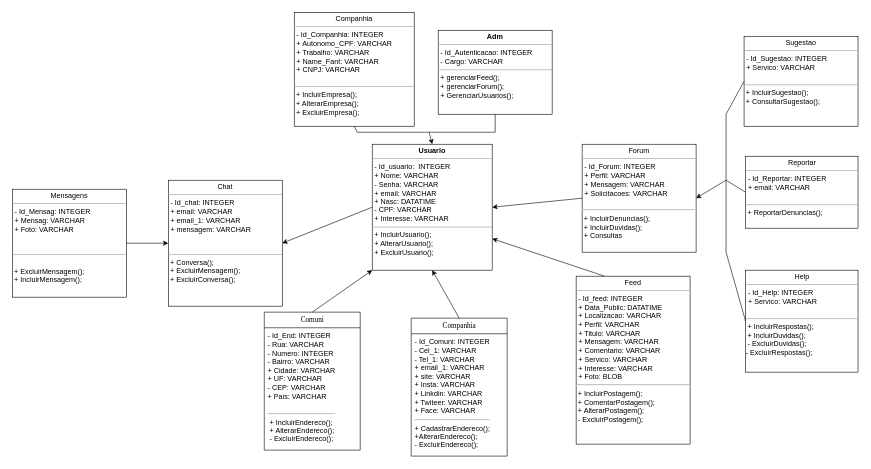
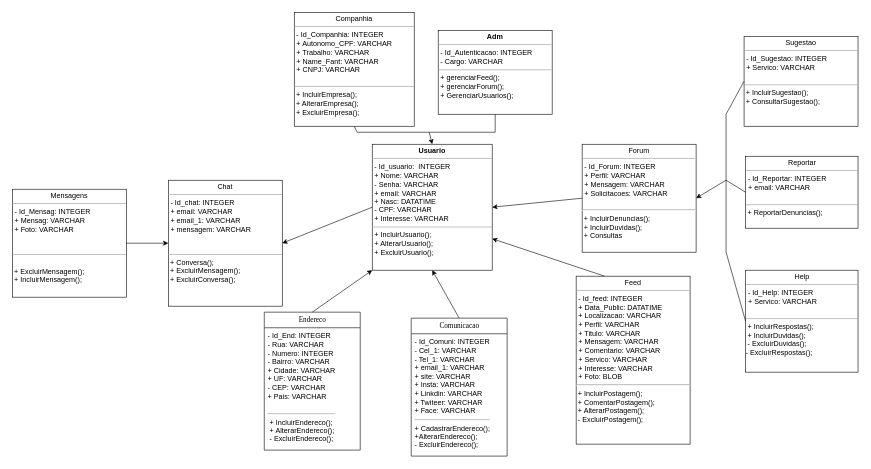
  <mxCell id="0" />
  <mxCell id="1" parent="0" />
- <mxCell id="2" value="&lt;font style=&quot;font-size: 12px&quot;&gt;Comuni&lt;/font&gt;" style="swimlane;html=1;fontStyle=0;childLayout=stackLayout;horizontal=1;startSize=26;fillColor=none;horizontalStack=0;resizeParent=1;resizeLast=0;collapsible=1;marginBottom=0;swimlaneFillColor=#ffffff;rounded=0;shadow=0;comic=0;labelBackgroundColor=none;strokeWidth=1;fontFamily=Verdana;fontSize=10;align=center;" parent="1" vertex="1"><mxGeometry x="440" y="520" width="160" height="230" as="geometry"><mxRectangle x="50" y="530" width="70" height="26" as="alternateBounds" /></mxGeometry></mxCell>
+ <mxCell id="2" value="&lt;font style=&quot;font-size: 12px&quot;&gt;Endereco&lt;/font&gt;" style="swimlane;html=1;fontStyle=0;childLayout=stackLayout;horizontal=1;startSize=26;fillColor=none;horizontalStack=0;resizeParent=1;resizeLast=0;collapsible=1;marginBottom=0;swimlaneFillColor=#ffffff;rounded=0;shadow=0;comic=0;labelBackgroundColor=none;strokeWidth=1;fontFamily=Verdana;fontSize=10;align=center;" parent="1" vertex="1"><mxGeometry x="440" y="520" width="160" height="230" as="geometry"><mxRectangle x="50" y="530" width="70" height="26" as="alternateBounds" /></mxGeometry></mxCell>
  <mxCell id="3" value="&lt;div&gt;- Id_End: INTEGER&lt;br&gt;&lt;/div&gt;&lt;div&gt;- Rua: VARCHAR&lt;/div&gt;&lt;div&gt;- Numero: INTEGER&lt;/div&gt;&lt;div&gt;- Bairro: VARCHAR&lt;br&gt;&lt;/div&gt;&lt;div&gt;+ Cidade: VARCHAR&lt;/div&gt;&lt;div&gt;+ UF: VARCHAR&lt;/div&gt;&lt;div&gt;- CEP: VARCHAR&lt;/div&gt;&lt;div&gt;+ Pais: VARCHAR&lt;br&gt;&lt;/div&gt;&lt;div&gt;&lt;br&gt;&lt;/div&gt;&lt;div&gt;&lt;hr&gt;&amp;nbsp;+ IncluirEndereco();&lt;/div&gt;&lt;div&gt;&amp;nbsp;+ AlterarEndereco();&lt;/div&gt;&lt;div&gt;&amp;nbsp;- ExcluirEndereco();&lt;/div&gt;" style="text;html=1;strokeColor=none;fillColor=none;align=left;verticalAlign=top;spacingLeft=4;spacingRight=4;whiteSpace=wrap;overflow=hidden;rotatable=0;points=[[0,0.5],[1,0.5]];portConstraint=eastwest;" parent="2" vertex="1"><mxGeometry y="26" width="160" height="204" as="geometry" /></mxCell>
  <mxCell id="4" value="&lt;p style=&quot;margin: 0px ; margin-top: 4px ; text-align: center&quot;&gt;&lt;b&gt;Usuario&lt;/b&gt;&lt;br&gt;&lt;/p&gt;&lt;hr size=&quot;1&quot;&gt;&lt;p style=&quot;margin: 0px ; margin-left: 4px&quot;&gt;- Id_usuario:&amp;nbsp; INTEGER&lt;br&gt;+ Nome: VARCHAR&lt;/p&gt;&lt;p style=&quot;margin: 0px ; margin-left: 4px&quot;&gt;- Senha: VARCHAR&lt;/p&gt;&lt;p style=&quot;margin: 0px ; margin-left: 4px&quot;&gt;+ email: VARCHAR&lt;/p&gt;&lt;p style=&quot;margin: 0px ; margin-left: 4px&quot;&gt;+ Nasc: DATATIME&lt;/p&gt;&lt;p style=&quot;margin: 0px ; margin-left: 4px&quot;&gt;- CPF: VARCHAR&lt;/p&gt;&lt;p style=&quot;margin: 0px ; margin-left: 4px&quot;&gt;+ Interesse: VARCHAR&lt;/p&gt;&lt;hr size=&quot;1&quot;&gt;&lt;p style=&quot;margin: 0px ; margin-left: 4px&quot;&gt;+ IncluirUsuario();&lt;/p&gt;&lt;p style=&quot;margin: 0px ; margin-left: 4px&quot;&gt;+ AlterarUsuario();&lt;/p&gt;&lt;p style=&quot;margin: 0px ; margin-left: 4px&quot;&gt;+ ExcluirUsuario();&lt;br&gt;&lt;/p&gt;" style="verticalAlign=top;align=left;overflow=fill;fontSize=12;fontFamily=Helvetica;html=1;rounded=0;shadow=0;comic=0;labelBackgroundColor=none;strokeWidth=1" parent="1" vertex="1"><mxGeometry x="620" y="240" width="200" height="210" as="geometry" /></mxCell>
  <mxCell id="5" value="&lt;p style=&quot;margin: 0px ; margin-top: 4px ; text-align: center&quot;&gt;&lt;b&gt;Adm&lt;/b&gt;&lt;br&gt;&lt;/p&gt;&lt;hr size=&quot;1&quot;&gt;&lt;p style=&quot;margin: 0px ; margin-left: 4px&quot;&gt;- Id_Autenticacao: INTEGER&lt;br&gt;- Cargo: VARCHAR&lt;br&gt;&lt;/p&gt;&lt;hr size=&quot;1&quot;&gt;&lt;p style=&quot;margin: 0px ; margin-left: 4px&quot;&gt;+ gerenciarFeed();&lt;br&gt;+ gerenciarForum();&lt;/p&gt;&lt;p style=&quot;margin: 0px ; margin-left: 4px&quot;&gt;+ GerenciarUsuarios();&lt;/p&gt;&lt;p style=&quot;margin: 0px ; margin-left: 4px&quot;&gt;&lt;br&gt;&lt;/p&gt;" style="verticalAlign=top;align=left;overflow=fill;fontSize=12;fontFamily=Helvetica;html=1;rounded=0;shadow=0;comic=0;labelBackgroundColor=none;strokeWidth=1" parent="1" vertex="1"><mxGeometry x="730" y="50" width="190" height="140" as="geometry" /></mxCell>
  <mxCell id="6" value="&lt;p style=&quot;margin: 0px ; margin-top: 4px ; text-align: center&quot;&gt;Companhia&lt;br&gt;&lt;/p&gt;&lt;hr size=&quot;1&quot;&gt;&lt;p style=&quot;margin: 0px ; margin-left: 4px&quot;&gt;- Id_Companhia: INTEGER&lt;br&gt;+ Autonomo_CPF: VARCHAR&lt;/p&gt;&lt;p style=&quot;margin: 0px ; margin-left: 4px&quot;&gt;+ Trabalho: VARCHAR&lt;/p&gt;&lt;p style=&quot;margin: 0px ; margin-left: 4px&quot;&gt;+ Name_Fant: VARCHAR&lt;/p&gt;&lt;p style=&quot;margin: 0px ; margin-left: 4px&quot;&gt;+ CNPJ: VARCHAR&lt;/p&gt;&lt;p style=&quot;margin: 0px ; margin-left: 4px&quot;&gt;&lt;/p&gt;&lt;br&gt;&lt;hr size=&quot;1&quot;&gt;&amp;nbsp;+ IncluirEmpresa();&lt;br&gt;&amp;nbsp;+ AlterarEmpresa();&lt;br&gt;&amp;nbsp;+ ExcluirEmpresa();" style="verticalAlign=top;align=left;overflow=fill;fontSize=12;fontFamily=Helvetica;html=1;rounded=0;shadow=0;comic=0;labelBackgroundColor=none;strokeWidth=1" parent="1" vertex="1"><mxGeometry x="490" y="20" width="200" height="190" as="geometry" /></mxCell>
  <mxCell id="7" value="" style="endArrow=classic;html=1;rounded=0;entryX=0.5;entryY=0;entryDx=0;entryDy=0;" parent="1" target="4" edge="1"><mxGeometry width="50" height="50" relative="1" as="geometry"><mxPoint x="715" y="220" as="sourcePoint" /><mxPoint x="1165" y="160" as="targetPoint" /></mxGeometry></mxCell>
  <mxCell id="8" value="" style="endArrow=none;html=1;rounded=0;entryX=0.5;entryY=1;entryDx=0;entryDy=0;exitX=0.5;exitY=1;exitDx=0;exitDy=0;" parent="1" source="6" target="5" edge="1"><mxGeometry width="50" height="50" relative="1" as="geometry"><mxPoint x="810" y="350" as="sourcePoint" /><mxPoint x="860" y="300" as="targetPoint" /><Array as="points"><mxPoint x="595" y="220" /><mxPoint x="710" y="220" /><mxPoint x="825" y="220" /></Array></mxGeometry></mxCell>
- <mxCell id="9" value="&lt;font style=&quot;font-size: 12px&quot;&gt;Companhia&lt;/font&gt;" style="swimlane;html=1;fontStyle=0;childLayout=stackLayout;horizontal=1;startSize=26;fillColor=none;horizontalStack=0;resizeParent=1;resizeLast=0;collapsible=1;marginBottom=0;swimlaneFillColor=#ffffff;rounded=0;shadow=0;comic=0;labelBackgroundColor=none;strokeWidth=1;fontFamily=Verdana;fontSize=10;align=center;" parent="1" vertex="1"><mxGeometry x="685" y="530" width="160" height="230" as="geometry"><mxRectangle x="280" y="560" width="70" height="26" as="alternateBounds" /></mxGeometry></mxCell>
+ <mxCell id="9" value="&lt;font style=&quot;font-size: 12px&quot;&gt;Comunicacao&lt;/font&gt;" style="swimlane;html=1;fontStyle=0;childLayout=stackLayout;horizontal=1;startSize=26;fillColor=none;horizontalStack=0;resizeParent=1;resizeLast=0;collapsible=1;marginBottom=0;swimlaneFillColor=#ffffff;rounded=0;shadow=0;comic=0;labelBackgroundColor=none;strokeWidth=1;fontFamily=Verdana;fontSize=10;align=center;" parent="1" vertex="1"><mxGeometry x="685" y="530" width="160" height="230" as="geometry"><mxRectangle x="280" y="560" width="70" height="26" as="alternateBounds" /></mxGeometry></mxCell>
  <mxCell id="10" value="&lt;div&gt;- Id_Comuni: INTEGER&lt;br&gt;&lt;/div&gt;&lt;div&gt;- Cel_1: VARCHAR&lt;/div&gt;&lt;div&gt;- Tel_1: VARCHAR&lt;/div&gt;&lt;div&gt;+ email_1: VARCHAR&lt;/div&gt;&lt;div&gt;+ site: VARCHAR&lt;/div&gt;&lt;div&gt;+ Insta: VARCHAR&lt;/div&gt;&lt;div&gt;+ Linkdin: VARCHAR&lt;/div&gt;&lt;div&gt;+ Twiteer: VARCHAR&lt;/div&gt;&lt;div&gt;+ Face: VARCHAR&lt;/div&gt;&lt;div&gt;&lt;hr&gt;+ CadastrarEndereco();&lt;/div&gt;&lt;div&gt;+AlterarEndereco();&lt;/div&gt;&lt;div&gt;- ExcluirEndereco();&lt;/div&gt;" style="text;html=1;strokeColor=none;fillColor=none;align=left;verticalAlign=top;spacingLeft=4;spacingRight=4;whiteSpace=wrap;overflow=hidden;rotatable=0;points=[[0,0.5],[1,0.5]];portConstraint=eastwest;" parent="9" vertex="1"><mxGeometry y="26" width="160" height="204" as="geometry" /></mxCell>
  <mxCell id="11" value="&lt;p style=&quot;margin: 0px ; margin-top: 4px ; text-align: center&quot;&gt;Feed&lt;br&gt;&lt;/p&gt;&lt;hr size=&quot;1&quot;&gt;&lt;p style=&quot;margin: 0px ; margin-left: 4px&quot;&gt;- Id_feed: INTEGER&lt;br&gt;+ Data_Public: DATATIME&lt;br&gt;&lt;/p&gt;&lt;p style=&quot;margin: 0px ; margin-left: 4px&quot;&gt;+ Localizacao: VARCHAR&lt;/p&gt;&lt;p style=&quot;margin: 0px ; margin-left: 4px&quot;&gt;+ Perfil: VARCHAR&lt;/p&gt;&lt;p style=&quot;margin: 0px ; margin-left: 4px&quot;&gt;+ Titulo: VARCHAR&lt;/p&gt;&lt;p style=&quot;margin: 0px ; margin-left: 4px&quot;&gt;+ Mensagem: VARCHAR&lt;/p&gt;&lt;p style=&quot;margin: 0px ; margin-left: 4px&quot;&gt;+ Comentario: VARCHAR&lt;/p&gt;&lt;p style=&quot;margin: 0px ; margin-left: 4px&quot;&gt;+ Servico: VARCHAR&lt;/p&gt;&lt;p style=&quot;margin: 0px ; margin-left: 4px&quot;&gt;+ Interesse: VARCHAR&lt;/p&gt;&lt;p style=&quot;margin: 0px ; margin-left: 4px&quot;&gt;+ Foto: BLOB&lt;br&gt;&lt;/p&gt;&lt;hr&gt;&amp;nbsp;+ IncluirPostagem();&lt;br&gt;&amp;nbsp;+ ComentarPostagem();&lt;br&gt;&amp;nbsp;+ AlterarPostagem();&lt;br&gt;&amp;nbsp;- ExcluirPostagem();&lt;br&gt;&amp;nbsp;&lt;p style=&quot;margin: 0px ; margin-left: 4px&quot;&gt;&lt;br&gt;&lt;/p&gt;&lt;p style=&quot;margin: 0px ; margin-left: 4px&quot;&gt;&lt;br&gt;&lt;/p&gt;&lt;p style=&quot;margin: 0px ; margin-left: 4px&quot;&gt;&lt;br&gt;&lt;/p&gt;&lt;p style=&quot;margin: 0px ; margin-left: 4px&quot;&gt;&lt;br&gt;&lt;/p&gt;&lt;p style=&quot;margin: 0px ; margin-left: 4px&quot;&gt;&lt;br&gt;&lt;/p&gt;&lt;p style=&quot;margin: 0px ; margin-left: 4px&quot;&gt;&lt;br&gt;&lt;/p&gt;&lt;hr size=&quot;1&quot;&gt;" style="verticalAlign=top;align=left;overflow=fill;fontSize=12;fontFamily=Helvetica;html=1;rounded=0;shadow=0;comic=0;labelBackgroundColor=none;strokeWidth=1" parent="1" vertex="1"><mxGeometry x="960" y="460" width="190" height="280" as="geometry" /></mxCell>
  <mxCell id="12" value="&lt;p style=&quot;margin: 0px ; margin-top: 4px ; text-align: center&quot;&gt;Forum&lt;br&gt;&lt;/p&gt;&lt;hr size=&quot;1&quot;&gt;&lt;p style=&quot;margin: 0px ; margin-left: 4px&quot;&gt;- Id_Forum: INTEGER&lt;br&gt;+ Perfil: VARCHAR&lt;/p&gt;&lt;p style=&quot;margin: 0px ; margin-left: 4px&quot;&gt;+ Mensagem: VARCHAR&lt;/p&gt;&lt;p style=&quot;margin: 0px ; margin-left: 4px&quot;&gt;+ Solicitacoes: VARCHAR&lt;/p&gt;&lt;p style=&quot;margin: 0px ; margin-left: 4px&quot;&gt;&lt;br&gt;&lt;/p&gt;&lt;p style=&quot;margin: 0px ; margin-left: 4px&quot;&gt;&lt;/p&gt;&lt;hr&gt;&amp;nbsp;+ IncluirDenuncias();&lt;br&gt;&amp;nbsp;+ IncluirDuvidas();&lt;br&gt;&amp;nbsp;+ Consultas&lt;br&gt;&lt;br&gt;&lt;br&gt;&lt;br&gt;&lt;hr size=&quot;1&quot;&gt;" style="verticalAlign=top;align=left;overflow=fill;fontSize=12;fontFamily=Helvetica;html=1;rounded=0;shadow=0;comic=0;labelBackgroundColor=none;strokeWidth=1" parent="1" vertex="1"><mxGeometry x="970" y="240" width="190" height="180" as="geometry" /></mxCell>
  <mxCell id="13" value="&lt;p style=&quot;margin: 0px ; margin-top: 4px ; text-align: center&quot;&gt;Sugestao&lt;br&gt;&lt;/p&gt;&lt;hr size=&quot;1&quot;&gt;&lt;p style=&quot;margin: 0px ; margin-left: 4px&quot;&gt;- Id_Sugestao: INTEGER&lt;br&gt;+ Servico: VARCHAR&lt;/p&gt;&lt;p style=&quot;margin: 0px ; margin-left: 4px&quot;&gt;&lt;br&gt;&lt;/p&gt;&lt;hr size=&quot;1&quot;&gt;&amp;nbsp;+ IncluirSugestao();&lt;br&gt;&amp;nbsp;+ ConsultarSugestao();" style="verticalAlign=top;align=left;overflow=fill;fontSize=12;fontFamily=Helvetica;html=1;rounded=0;shadow=0;comic=0;labelBackgroundColor=none;strokeWidth=1" parent="1" vertex="1"><mxGeometry x="1240" y="60" width="190" height="150" as="geometry" /></mxCell>
  <mxCell id="14" value="&lt;p style=&quot;margin: 0px ; margin-top: 4px ; text-align: center&quot;&gt;Reportar&lt;br&gt;&lt;/p&gt;&lt;hr size=&quot;1&quot;&gt;&lt;p style=&quot;margin: 0px ; margin-left: 4px&quot;&gt;- Id_Reportar: INTEGER&lt;br&gt;+ email: VARCHAR&lt;/p&gt;&lt;p style=&quot;margin: 0px ; margin-left: 4px&quot;&gt;&lt;br&gt;&lt;/p&gt;&lt;hr size=&quot;1&quot;&gt;&amp;nbsp;+ ReportarDenuncias();" style="verticalAlign=top;align=left;overflow=fill;fontSize=12;fontFamily=Helvetica;html=1;rounded=0;shadow=0;comic=0;labelBackgroundColor=none;strokeWidth=1" parent="1" vertex="1"><mxGeometry x="1242.5" y="260" width="187.5" height="120" as="geometry" /></mxCell>
  <mxCell id="15" value="&lt;p style=&quot;margin: 0px ; margin-top: 4px ; text-align: center&quot;&gt;Help&lt;br&gt;&lt;/p&gt;&lt;hr size=&quot;1&quot;&gt;&lt;p style=&quot;margin: 0px ; margin-left: 4px&quot;&gt;- Id_Help: INTEGER&lt;br&gt;+ Servico: VARCHAR&lt;/p&gt;&lt;p style=&quot;margin: 0px ; margin-left: 4px&quot;&gt;&lt;br&gt;&lt;/p&gt;&lt;hr size=&quot;1&quot;&gt;&amp;nbsp;+ IncluirRespostas();&lt;br&gt;&amp;nbsp;+ IncluirDuvidas();&lt;br&gt;&amp;nbsp;- ExcluirDuvidas();&lt;br&gt;- ExcluirRespostas();" style="verticalAlign=top;align=left;overflow=fill;fontSize=12;fontFamily=Helvetica;html=1;rounded=0;shadow=0;comic=0;labelBackgroundColor=none;strokeWidth=1" parent="1" vertex="1"><mxGeometry x="1242.5" y="450" width="187.5" height="170" as="geometry" /></mxCell>
  <mxCell id="16" value="" style="endArrow=none;html=1;rounded=0;fontSize=12;entryX=0;entryY=0.5;entryDx=0;entryDy=0;exitX=0;exitY=0.5;exitDx=0;exitDy=0;" parent="1" source="15" target="13" edge="1"><mxGeometry width="50" height="50" relative="1" as="geometry"><mxPoint x="920" y="290" as="sourcePoint" /><mxPoint x="970" y="240" as="targetPoint" /><Array as="points"><mxPoint x="1210" y="420" /><mxPoint x="1210" y="190" /></Array></mxGeometry></mxCell>
  <mxCell id="17" value="" style="endArrow=none;html=1;rounded=0;fontSize=12;entryX=0;entryY=0.5;entryDx=0;entryDy=0;" parent="1" target="14" edge="1"><mxGeometry width="50" height="50" relative="1" as="geometry"><mxPoint x="1210" y="300" as="sourcePoint" /><mxPoint x="970" y="240" as="targetPoint" /></mxGeometry></mxCell>
  <mxCell id="18" value="" style="endArrow=classic;html=1;rounded=0;fontSize=12;entryX=1;entryY=0.5;entryDx=0;entryDy=0;" parent="1" target="12" edge="1"><mxGeometry width="50" height="50" relative="1" as="geometry"><mxPoint x="1210" y="300" as="sourcePoint" /><mxPoint x="970" y="240" as="targetPoint" /></mxGeometry></mxCell>
  <mxCell id="19" value="&lt;p style=&quot;margin: 0px ; margin-top: 4px ; text-align: center&quot;&gt;Chat&lt;br&gt;&lt;/p&gt;&lt;hr size=&quot;1&quot;&gt;&lt;p style=&quot;margin: 0px ; margin-left: 4px&quot;&gt;- Id_chat: INTEGER&lt;br&gt;+ email: VARCHAR&lt;/p&gt;&lt;p style=&quot;margin: 0px ; margin-left: 4px&quot;&gt;+ email_1: VARCHAR&lt;/p&gt;&lt;p style=&quot;margin: 0px ; margin-left: 4px&quot;&gt;+ mensagem: VARCHAR&lt;/p&gt;&lt;p style=&quot;margin: 0px ; margin-left: 4px&quot;&gt;&lt;br&gt;&lt;/p&gt;&lt;br&gt;&lt;hr size=&quot;1&quot;&gt;&amp;nbsp;+ Conversa();&lt;br&gt;&amp;nbsp;+ ExcluirMensagem();&lt;br&gt;&amp;nbsp;+ ExcluirConversa();" style="verticalAlign=top;align=left;overflow=fill;fontSize=12;fontFamily=Helvetica;html=1;rounded=0;shadow=0;comic=0;labelBackgroundColor=none;strokeWidth=1" parent="1" vertex="1"><mxGeometry x="280" y="300" width="190" height="210" as="geometry" /></mxCell>
  <mxCell id="20" value="" style="endArrow=classic;html=1;rounded=0;fontSize=12;entryX=1;entryY=0.5;entryDx=0;entryDy=0;exitX=0;exitY=0.5;exitDx=0;exitDy=0;" parent="1" source="4" target="19" edge="1"><mxGeometry width="50" height="50" relative="1" as="geometry"><mxPoint x="500" y="320" as="sourcePoint" /><mxPoint x="550" y="270" as="targetPoint" /></mxGeometry></mxCell>
  <mxCell id="21" value="" style="endArrow=classic;html=1;rounded=0;fontSize=12;entryX=0.5;entryY=1;entryDx=0;entryDy=0;exitX=0.5;exitY=0;exitDx=0;exitDy=0;" parent="1" source="9" target="4" edge="1"><mxGeometry width="50" height="50" relative="1" as="geometry"><mxPoint x="680" y="510" as="sourcePoint" /><mxPoint x="730" y="460" as="targetPoint" /></mxGeometry></mxCell>
  <mxCell id="22" value="" style="endArrow=classic;html=1;rounded=0;fontSize=12;entryX=0;entryY=1;entryDx=0;entryDy=0;exitX=0.5;exitY=0;exitDx=0;exitDy=0;" parent="1" source="2" target="4" edge="1"><mxGeometry width="50" height="50" relative="1" as="geometry"><mxPoint x="500" y="530" as="sourcePoint" /><mxPoint x="550" y="480" as="targetPoint" /></mxGeometry></mxCell>
  <mxCell id="23" value="" style="endArrow=classic;html=1;rounded=0;fontSize=12;entryX=1;entryY=0.75;entryDx=0;entryDy=0;exitX=0.25;exitY=0;exitDx=0;exitDy=0;" parent="1" source="11" target="4" edge="1"><mxGeometry width="50" height="50" relative="1" as="geometry"><mxPoint x="810" y="440" as="sourcePoint" /><mxPoint x="860" y="390" as="targetPoint" /></mxGeometry></mxCell>
  <mxCell id="24" value="" style="endArrow=classic;html=1;rounded=0;fontSize=12;entryX=1;entryY=0.5;entryDx=0;entryDy=0;exitX=0;exitY=0.5;exitDx=0;exitDy=0;" parent="1" source="12" target="4" edge="1"><mxGeometry width="50" height="50" relative="1" as="geometry"><mxPoint x="810" y="440" as="sourcePoint" /><mxPoint x="860" y="390" as="targetPoint" /></mxGeometry></mxCell>
  <mxCell id="25" value="&lt;p style=&quot;margin: 0px ; margin-top: 4px ; text-align: center&quot;&gt;Mensagens&lt;/p&gt;&lt;hr size=&quot;1&quot;&gt;&lt;p style=&quot;margin: 0px ; margin-left: 4px&quot;&gt;- Id_Mensag: INTEGER&lt;br&gt;+ Mensag: VARCHAR&lt;/p&gt;&lt;p style=&quot;margin: 0px ; margin-left: 4px&quot;&gt;+ Foto: VARCHAR&lt;/p&gt;&lt;p style=&quot;margin: 0px ; margin-left: 4px&quot;&gt;&lt;br&gt;&lt;/p&gt;&lt;br&gt;&lt;hr size=&quot;1&quot;&gt;&lt;br&gt;&amp;nbsp;+ ExcluirMensagem();&lt;br&gt;&amp;nbsp;+ IncluirMensagem();" style="verticalAlign=top;align=left;overflow=fill;fontSize=12;fontFamily=Helvetica;html=1;rounded=0;shadow=0;comic=0;labelBackgroundColor=none;strokeWidth=1" vertex="1" parent="1"><mxGeometry x="20" y="315" width="190" height="180" as="geometry" /></mxCell>
  <mxCell id="26" value="" style="endArrow=classic;html=1;rounded=0;fontSize=12;entryX=0;entryY=0.5;entryDx=0;entryDy=0;exitX=1;exitY=0.5;exitDx=0;exitDy=0;" edge="1" parent="1" source="25" target="19"><mxGeometry width="50" height="50" relative="1" as="geometry"><mxPoint x="150" y="410" as="sourcePoint" /><mxPoint x="240" y="310" as="targetPoint" /></mxGeometry></mxCell>
